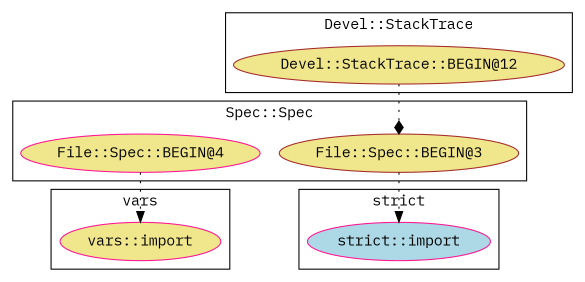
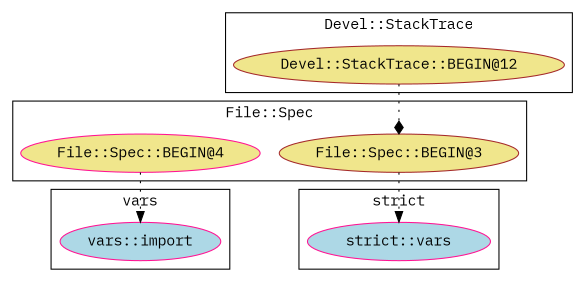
  digraph {
    fontname="IBM Plex Mono"
    node [color=deeppink fillcolor=khaki fontname="IBM Plex Mono" style=filled]
    edge [arrowhead=normal fontname="IBM Plex Mono" style=dotted]
-   "vars::import"
+   "vars::import" [fillcolor=lightblue]
    "Devel::StackTrace::BEGIN@12" [color=brown]
-   "strict::import" [fillcolor=lightblue]
+   "strict::import" [fillcolor=lightblue label="strict::vars"]
    "File::Spec::BEGIN@4"
    "File::Spec::BEGIN@3" [color=brown]
    subgraph cluster_1 {
      label=vars
      "vars::import"
    }
    subgraph cluster_2 {
      label="Devel::StackTrace"
      "Devel::StackTrace::BEGIN@12"
    }
    subgraph cluster_3 {
      label="strict"
      "strict::import"
    }
    subgraph cluster_4 {
-     label="Spec::Spec"
+     label="File::Spec"
      "File::Spec::BEGIN@4"
      "File::Spec::BEGIN@3"
    }
    "Devel::StackTrace::BEGIN@12" -> "File::Spec::BEGIN@3" [arrowhead=diamond]
    "File::Spec::BEGIN@4" -> "vars::import"
    "File::Spec::BEGIN@3" -> "strict::import"
  }
